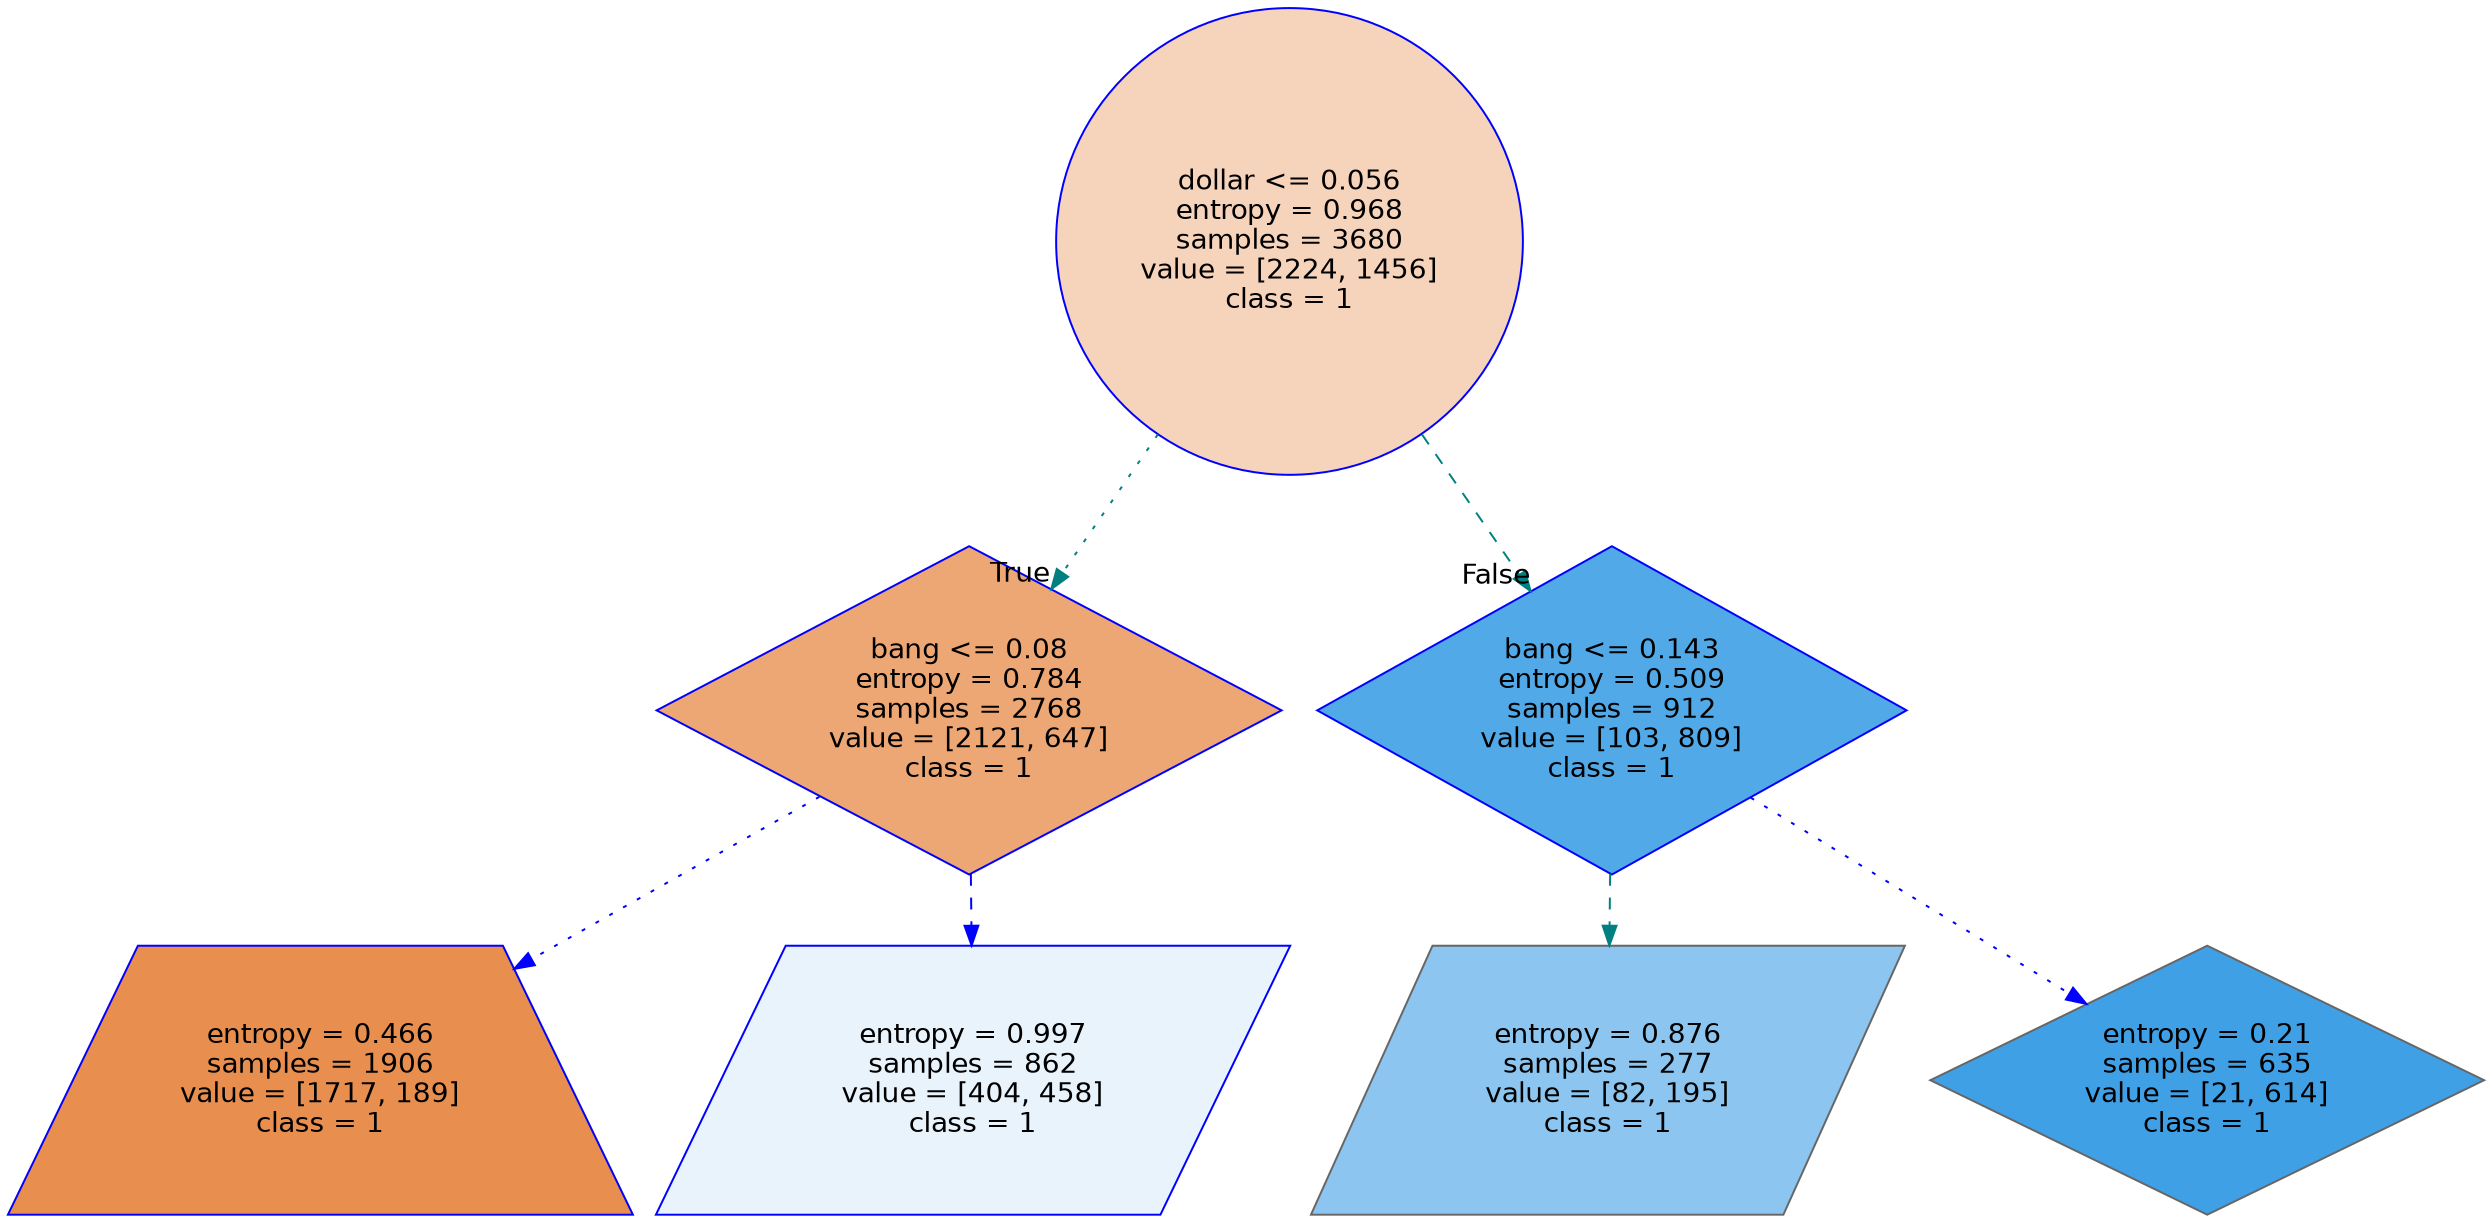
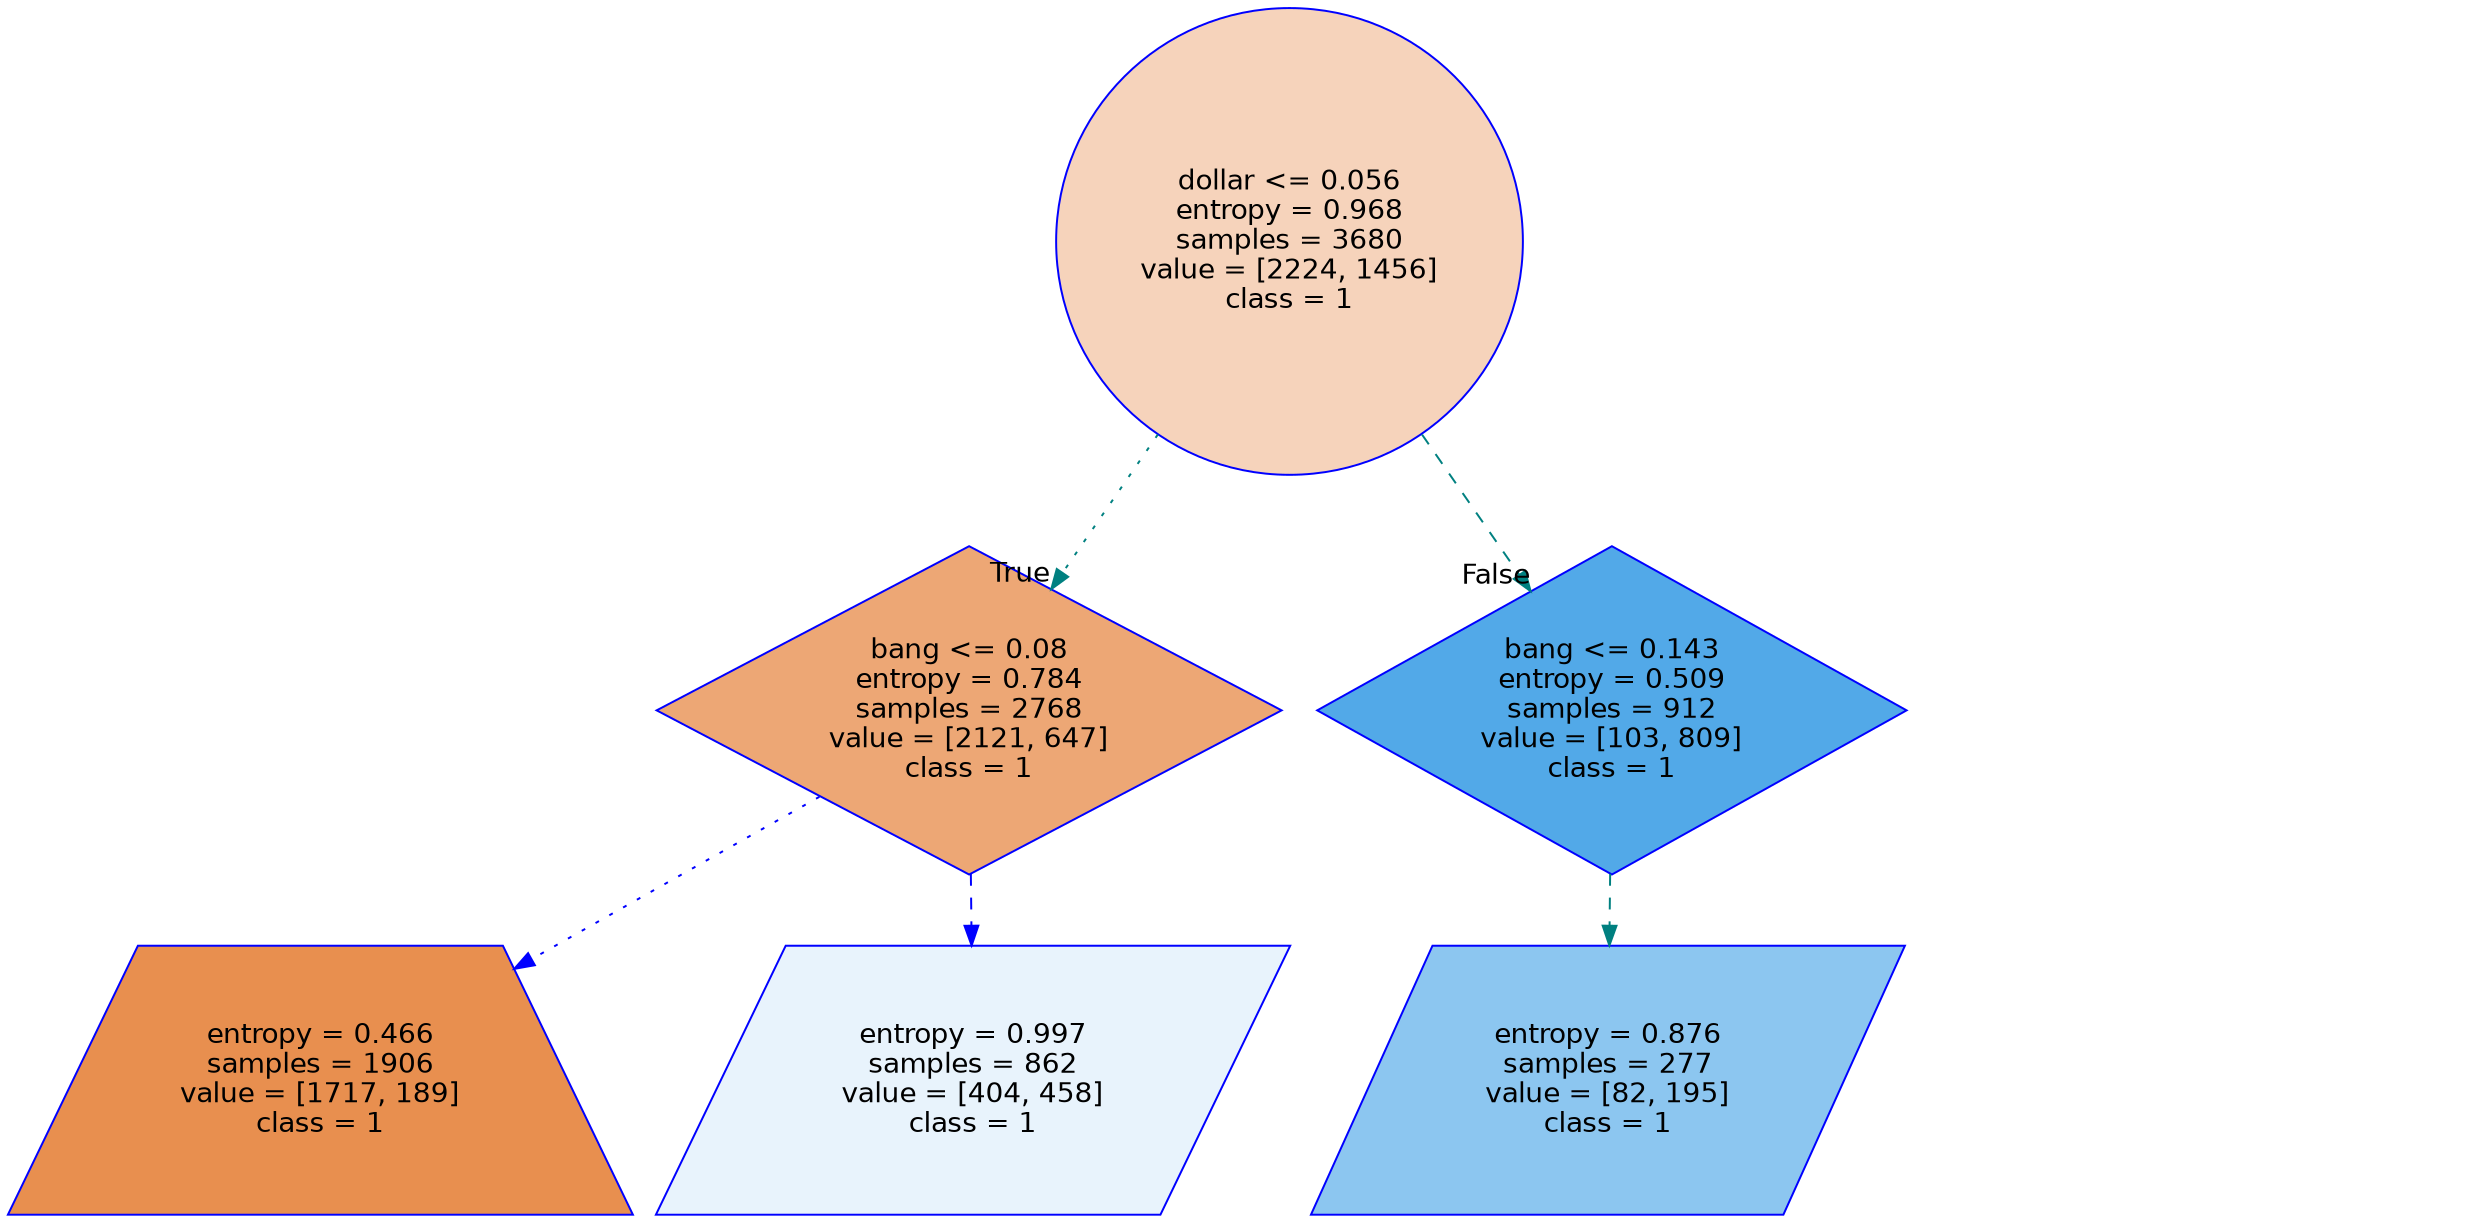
  digraph {
    node [color=blue fontname=helvetica shape=diamond style=filled]
    edge [color=teal fontname=helvetica style=dotted]
    n1 [fillcolor="#f6d3bb" label="dollar <= 0.056\nentropy = 0.968\nsamples = 3680\nvalue = [2224, 1456]\nclass = 1" shape=circle]
    n2 [fillcolor="#eda775" label="bang <= 0.08\nentropy = 0.784\nsamples = 2768\nvalue = [2121, 647]\nclass = 1"]
    n3 [fillcolor="#52a9e8" label="bang <= 0.143\nentropy = 0.509\nsamples = 912\nvalue = [103, 809]\nclass = 1"]
    n4 [fillcolor="#e88f4f" label="entropy = 0.466\nsamples = 1906\nvalue = [1717, 189]\nclass = 1" shape=trapezium]
    n5 [fillcolor="#e8f3fc" label="entropy = 0.997\nsamples = 862\nvalue = [404, 458]\nclass = 1" shape=parallelogram]
-   n6 [color=gray40 fillcolor="#8cc6f0" label="entropy = 0.876\nsamples = 277\nvalue = [82, 195]\nclass = 1" shape=parallelogram]
-   n7 [color=gray40 fillcolor="#40a0e6" label="entropy = 0.21\nsamples = 635\nvalue = [21, 614]\nclass = 1"]
+   n6 [fillcolor="#8cc6f0" label="entropy = 0.876\nsamples = 277\nvalue = [82, 195]\nclass = 1" shape=parallelogram]
    n1 -> n2 [headlabel=True labelangle=45 labeldistance=2.5]
    n1 -> n3 [headlabel=False labelangle=-45 labeldistance=2.5 style=dashed]
    n2 -> n4 [color=blue]
    n2 -> n5 [color=blue style=dashed]
    n3 -> n6 [style=dashed]
-   n3 -> n7 [color=blue]
  }
